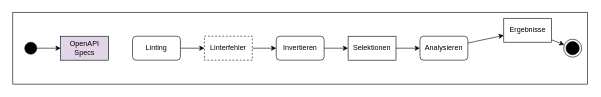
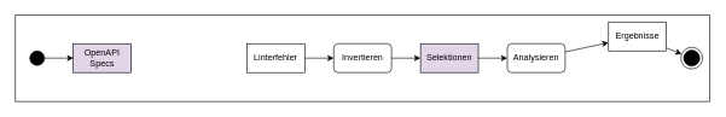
  <mxCell id="0" />
  <mxCell id="1" parent="0" />
  <mxCell id="2" value="" style="rounded=0;whiteSpace=wrap;html=1;" vertex="1" parent="1"><mxGeometry x="20" y="20" width="960" height="120" as="geometry" /></mxCell>
  <mxCell id="3" value="OpenAPI Specs" style="rounded=0;whiteSpace=wrap;html=1;fillColor=#e1d5e7;" vertex="1" parent="1"><mxGeometry x="100" y="60" width="80" height="40" as="geometry" /></mxCell>
  <mxCell id="4" value="" style="edgeStyle=none;html=1;" edge="1" parent="1" source="5" target="3"><mxGeometry relative="1" as="geometry" /></mxCell>
  <mxCell id="5" value="" style="ellipse;fillColor=strokeColor;" vertex="1" parent="1"><mxGeometry x="40" y="70" width="20" height="20" as="geometry" /></mxCell>
  <mxCell id="6" value="" style="ellipse;html=1;shape=endState;fillColor=strokeColor;" vertex="1" parent="1"><mxGeometry x="940" y="65" width="30" height="30" as="geometry" /></mxCell>
- <mxCell id="7" value="" style="edgeStyle=none;html=1;" edge="1" parent="1" source="8" target="10"><mxGeometry relative="1" as="geometry" /></mxCell>
- <mxCell id="8" value="Linting" style="rounded=1;whiteSpace=wrap;html=1;" vertex="1" parent="1"><mxGeometry x="220" y="60" width="80" height="40" as="geometry" /></mxCell>
  <mxCell id="9" value="" style="edgeStyle=none;html=1;" edge="1" parent="1" source="10" target="12"><mxGeometry relative="1" as="geometry" /></mxCell>
- <mxCell id="10" value="Linterfehler" style="rounded=0;whiteSpace=wrap;html=1;dashed=1;" vertex="1" parent="1"><mxGeometry x="340" y="60" width="80" height="40" as="geometry" /></mxCell>
+ <mxCell id="10" value="Linterfehler" style="rounded=0;whiteSpace=wrap;html=1;" vertex="1" parent="1"><mxGeometry x="340" y="60" width="80" height="40" as="geometry" /></mxCell>
  <mxCell id="11" value="" style="edgeStyle=none;html=1;" edge="1" parent="1" source="12" target="14"><mxGeometry relative="1" as="geometry" /></mxCell>
  <mxCell id="12" value="Invertieren" style="rounded=1;whiteSpace=wrap;html=1;" vertex="1" parent="1"><mxGeometry x="460" y="60" width="80" height="40" as="geometry" /></mxCell>
  <mxCell id="13" value="" style="edgeStyle=none;html=1;" edge="1" parent="1" source="14" target="16"><mxGeometry relative="1" as="geometry" /></mxCell>
- <mxCell id="14" value="Selektionen" style="rounded=0;whiteSpace=wrap;html=1;" vertex="1" parent="1"><mxGeometry x="580" y="60" width="80" height="40" as="geometry" /></mxCell>
+ <mxCell id="14" value="Selektionen" style="rounded=0;whiteSpace=wrap;html=1;fillColor=#e1d5e7;" vertex="1" parent="1"><mxGeometry x="580" y="60" width="80" height="40" as="geometry" /></mxCell>
  <mxCell id="15" value="" style="edgeStyle=none;html=1;" edge="1" parent="1" source="16" target="18"><mxGeometry relative="1" as="geometry" /></mxCell>
  <mxCell id="16" value="Analysieren" style="rounded=1;whiteSpace=wrap;html=1;" vertex="1" parent="1"><mxGeometry x="700" y="60" width="80" height="40" as="geometry" /></mxCell>
  <mxCell id="17" value="" style="edgeStyle=none;html=1;" edge="1" parent="1" source="18" target="6"><mxGeometry relative="1" as="geometry" /></mxCell>
  <mxCell id="18" value="Ergebnisse" style="rounded=0;whiteSpace=wrap;html=1;" vertex="1" parent="1"><mxGeometry x="840" y="30" width="80" height="40" as="geometry" /></mxCell>
